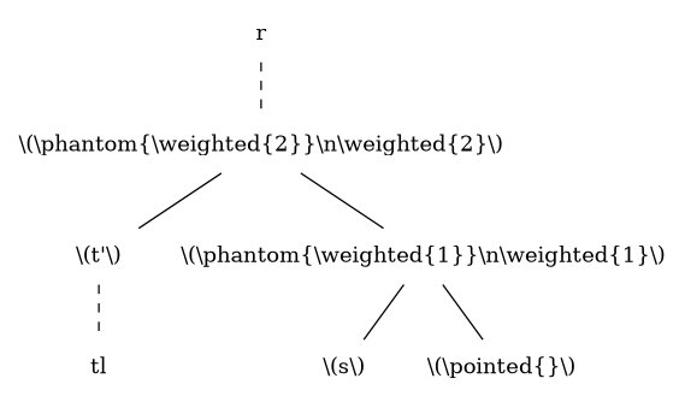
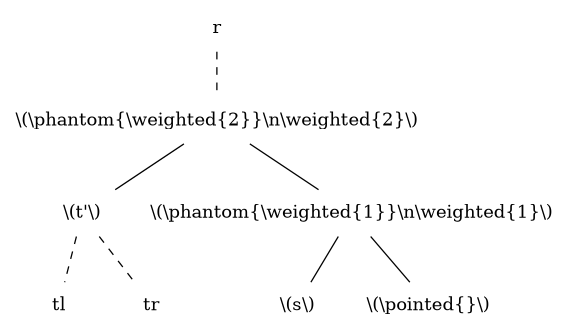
  graph {
    splines=false
    node [shape=none]
    n1 [label="\\(\\phantom{\\weighted{2}}\\n\\weighted{2}\\)"]
    r
    n3 [label="\\(t'\\)"]
    n4 [label="\\(\\phantom{\\weighted{1}}\\n\\weighted{1}\\)"]
    tl
+   tr
    n7 [label="\\(s\\)"]
    n8 [label="\\(\\pointed{}\\)"]
    n1 -- n3
    n1 -- n4
    r -- n1 [style=dashed]
    n3 -- tl [style=dashed]
+   n3 -- tr [style=dashed]
    n4 -- n7
    n4 -- n8
  }
